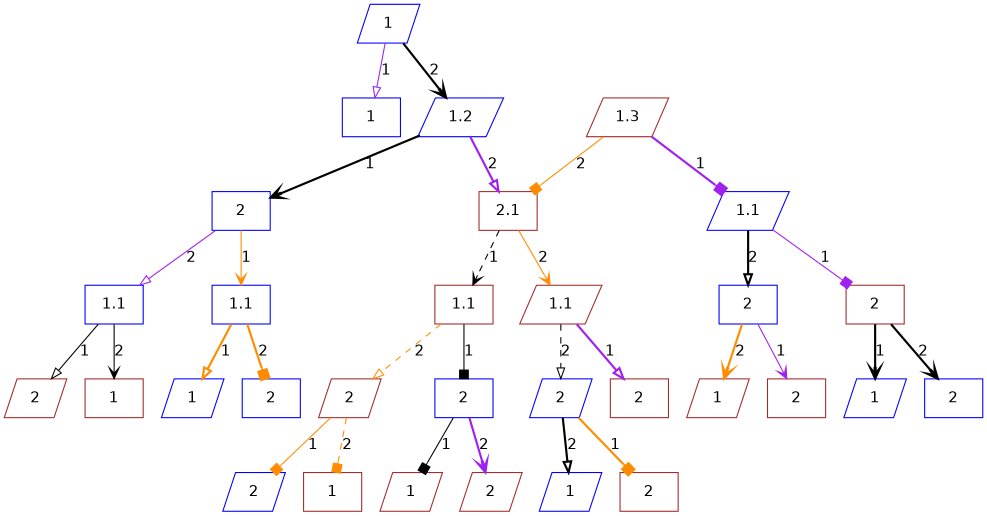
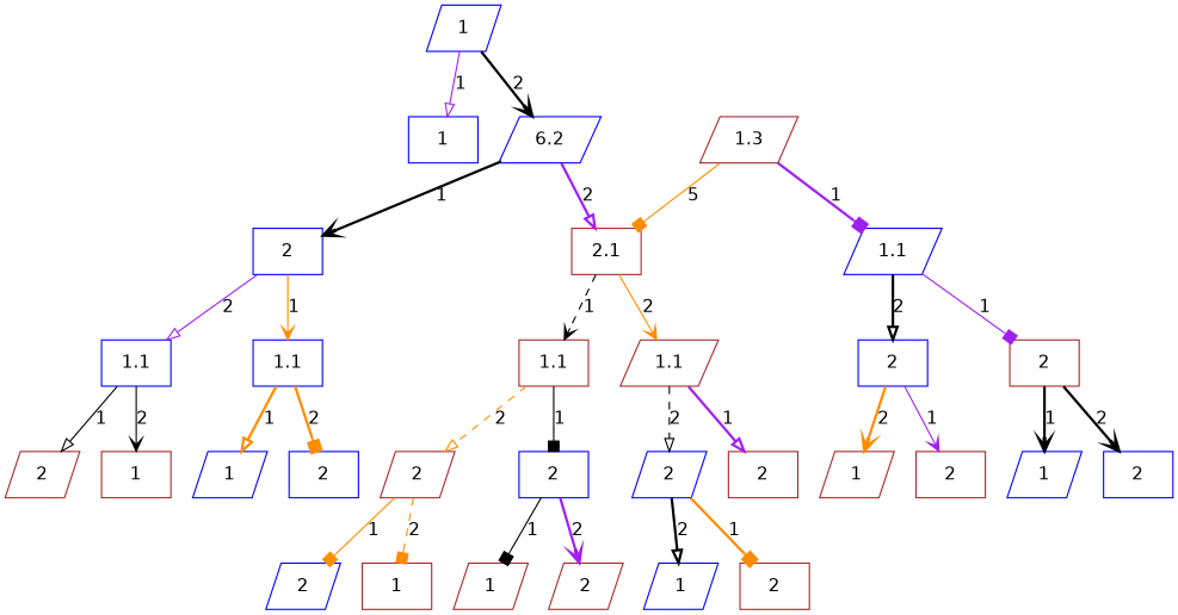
  digraph {
    fontname="DejaVu Sans"
    node [color=blue fontname="DejaVu Sans" shape=box]
    edge [arrowhead=vee color=black fontname="DejaVu Sans" style=bold]
    n1 [label=1 shape=parallelogram]
    n2 [label=1]
-   n3 [label=1.2 shape=parallelogram]
+   n3 [label=6.2 shape=parallelogram]
    n4 [label=2]
    n5 [color=brown label=2.1]
    n6 [color=brown label=1.3 shape=parallelogram]
    n7 [label=1.1 shape=parallelogram]
    n8 [label=1.1]
    n9 [label=1.1]
    n10 [color=brown label=1.1]
    n11 [color=brown label=1.1 shape=parallelogram]
    n12 [label=2]
    n13 [color=brown label=2]
    n14 [color=brown label=2 shape=parallelogram]
    n15 [label=2]
    n16 [label=2 shape=parallelogram]
    n17 [color=brown label=2]
    n18 [label=2 shape=parallelogram]
    n19 [color=brown label=1]
    n20 [color=brown label=1 shape=parallelogram]
    n21 [color=brown label=2 shape=parallelogram]
    n22 [label=1 shape=parallelogram]
    n23 [color=brown label=2]
    n24 [color=brown label=1 shape=parallelogram]
    n25 [color=brown label=2]
    n26 [label=1 shape=parallelogram]
    n27 [label=2]
    n28 [color=brown label=2 shape=parallelogram]
    n29 [color=brown label=1]
    n30 [label=1 shape=parallelogram]
    n31 [label=2]
    n1 -> n2 [arrowhead=onormal color=purple label=1 style=solid]
    n1 -> n3 [label=2]
    n3 -> n4 [label=1]
    n3 -> n5 [arrowhead=onormal color=purple label=2]
    n4 -> n8 [arrowhead=onormal color=purple label=2 style=solid]
    n4 -> n9 [color=darkorange label=1 style=solid]
    n5 -> n10 [label=1 style=dashed]
    n5 -> n11 [color=darkorange label=2 style=solid]
-   n6 -> n5 [arrowhead=box color=darkorange label=2 style=solid]
+   n6 -> n5 [arrowhead=box color=darkorange label=5 style=solid]
    n6 -> n7 [arrowhead=box color=purple label=1]
    n7 -> n12 [arrowhead=onormal label=2]
    n7 -> n13 [arrowhead=box color=purple label=1 style=solid]
    n8 -> n28 [arrowhead=onormal label=1 style=solid]
    n8 -> n29 [label=2 style=solid]
    n9 -> n30 [arrowhead=onormal color=darkorange label=1]
    n9 -> n31 [arrowhead=box color=darkorange label=2]
    n10 -> n14 [arrowhead=onormal color=darkorange label=2 style=dashed]
    n10 -> n15 [arrowhead=box label=1 style=solid]
    n11 -> n16 [arrowhead=onormal label=2 style=dashed]
    n11 -> n17 [arrowhead=onormal color=purple label=1]
    n12 -> n24 [color=darkorange label=2]
    n12 -> n25 [color=purple label=1 style=solid]
    n13 -> n26 [label=1]
    n13 -> n27 [label=2]
    n14 -> n18 [arrowhead=box color=darkorange label=1 style=solid]
    n14 -> n19 [arrowhead=box color=darkorange label=2 style=dashed]
    n15 -> n20 [arrowhead=box label=1 style=solid]
    n15 -> n21 [color=purple label=2]
    n16 -> n22 [arrowhead=onormal label=2]
    n16 -> n23 [arrowhead=box color=darkorange label=1]
  }
